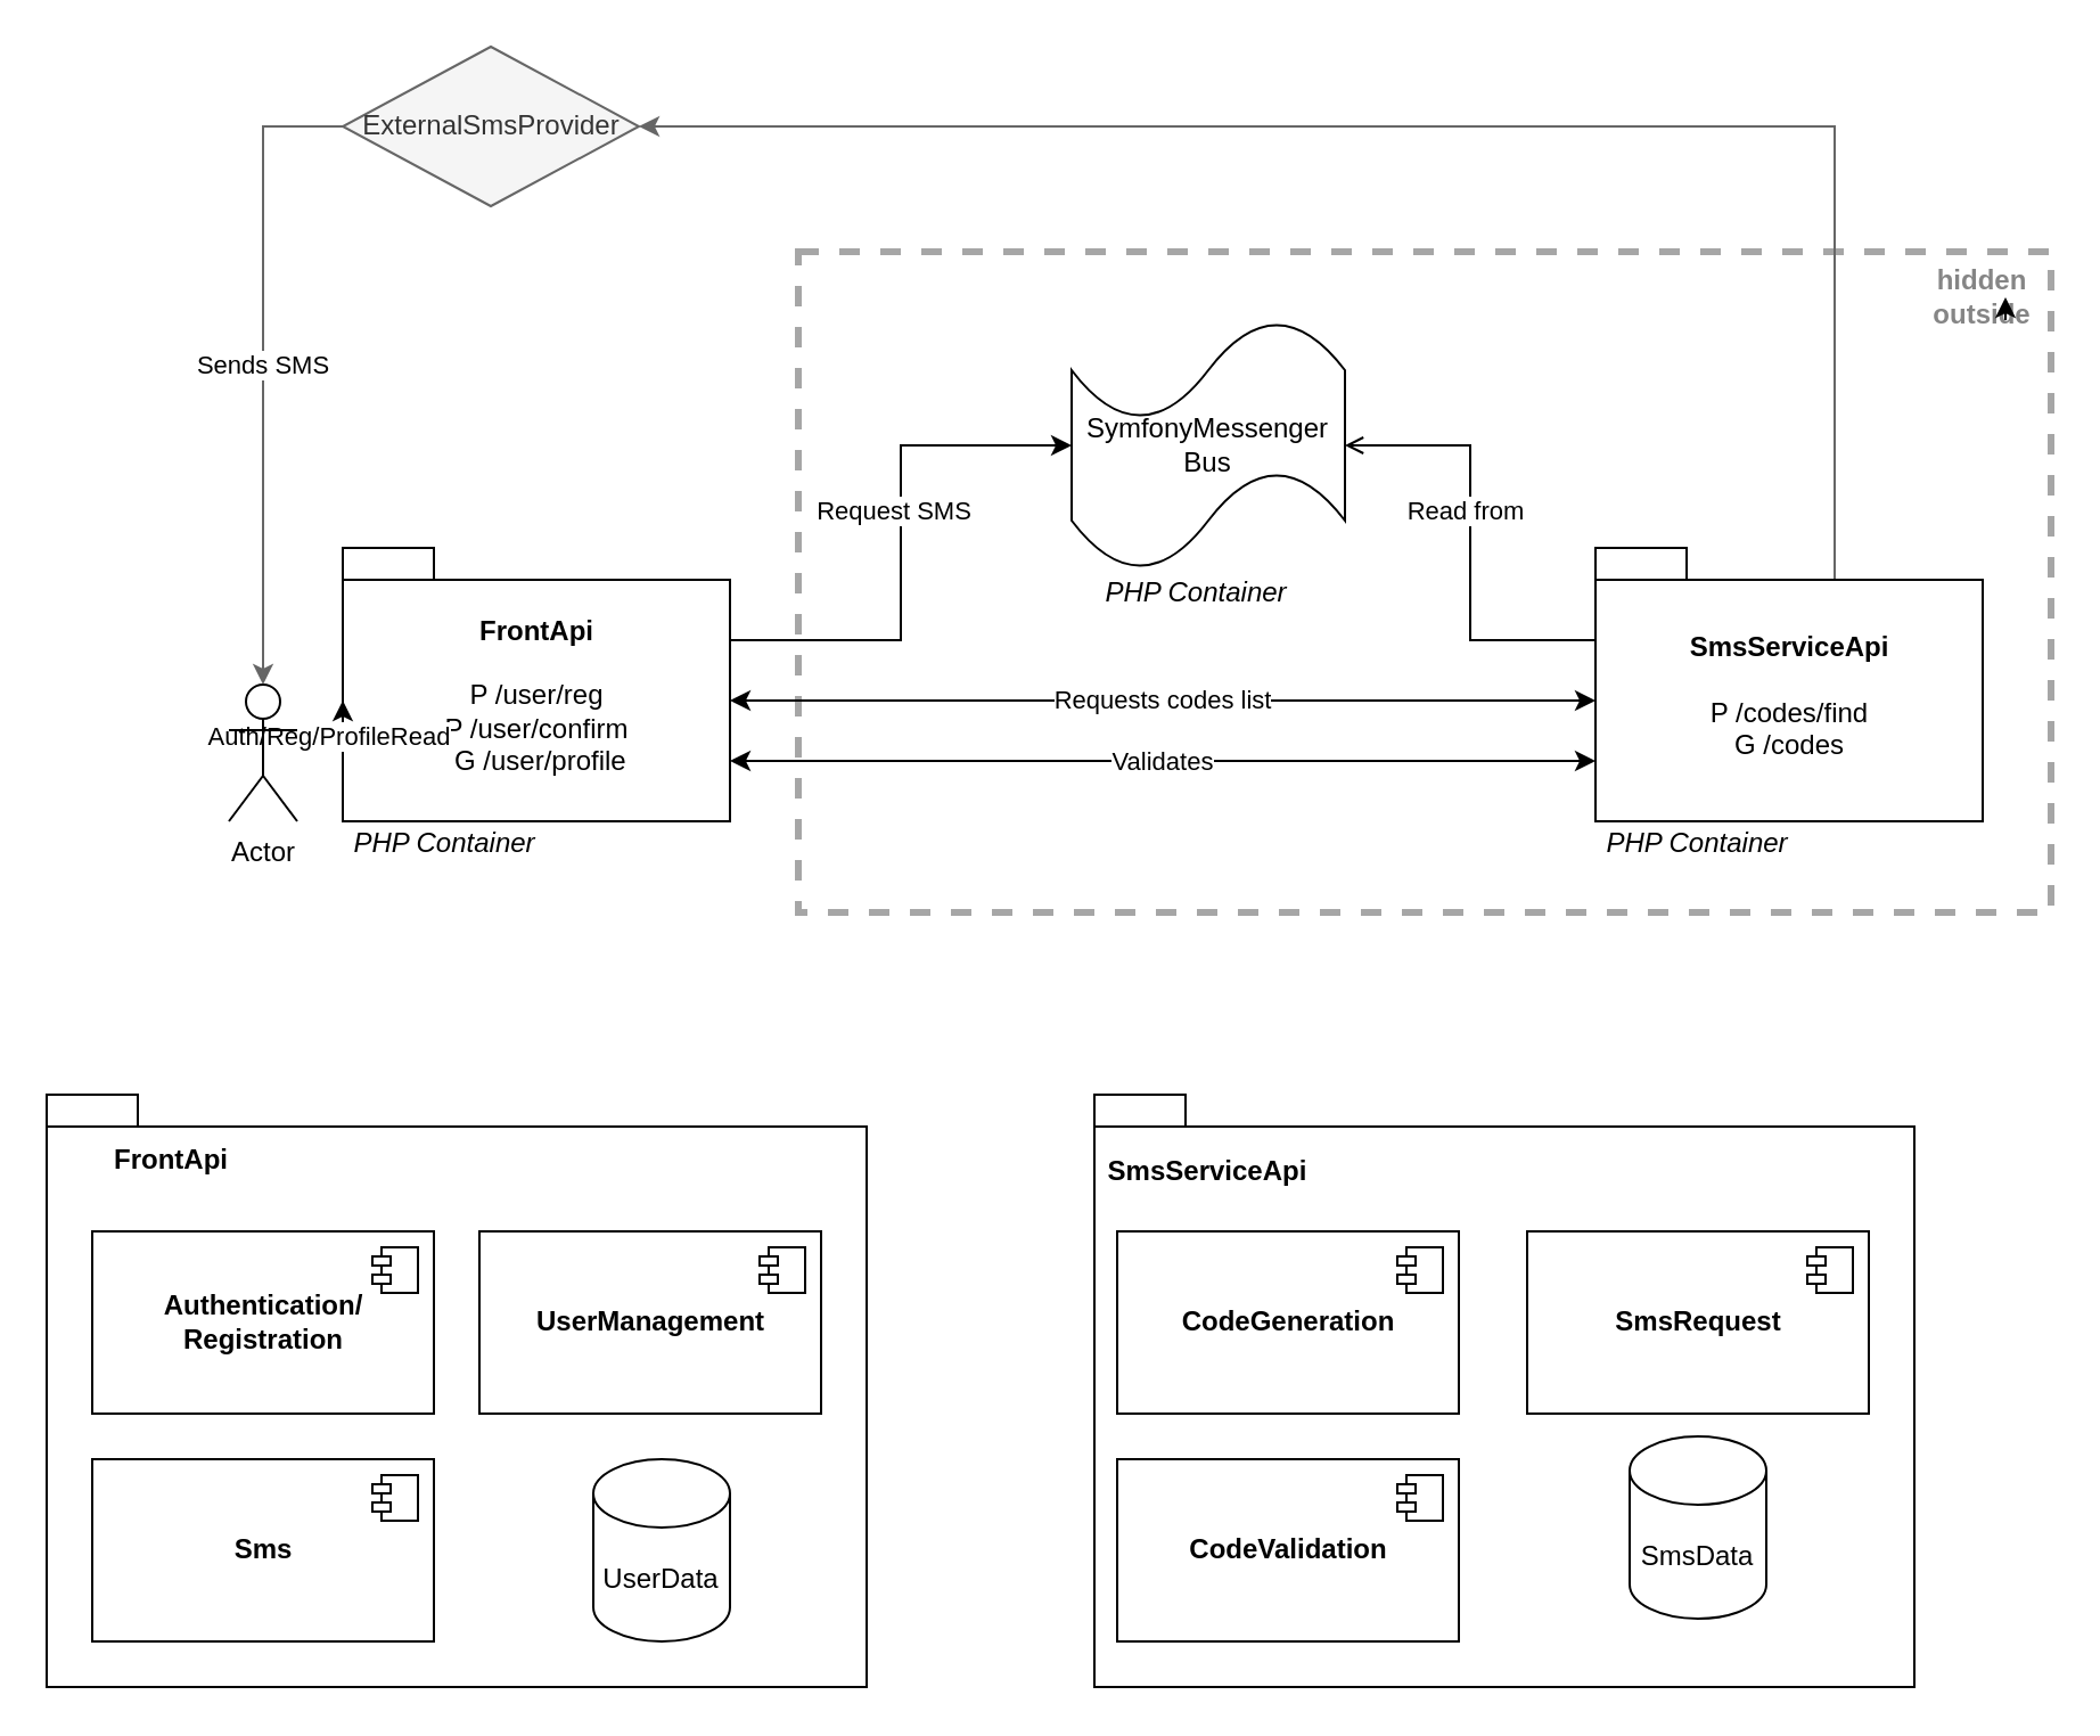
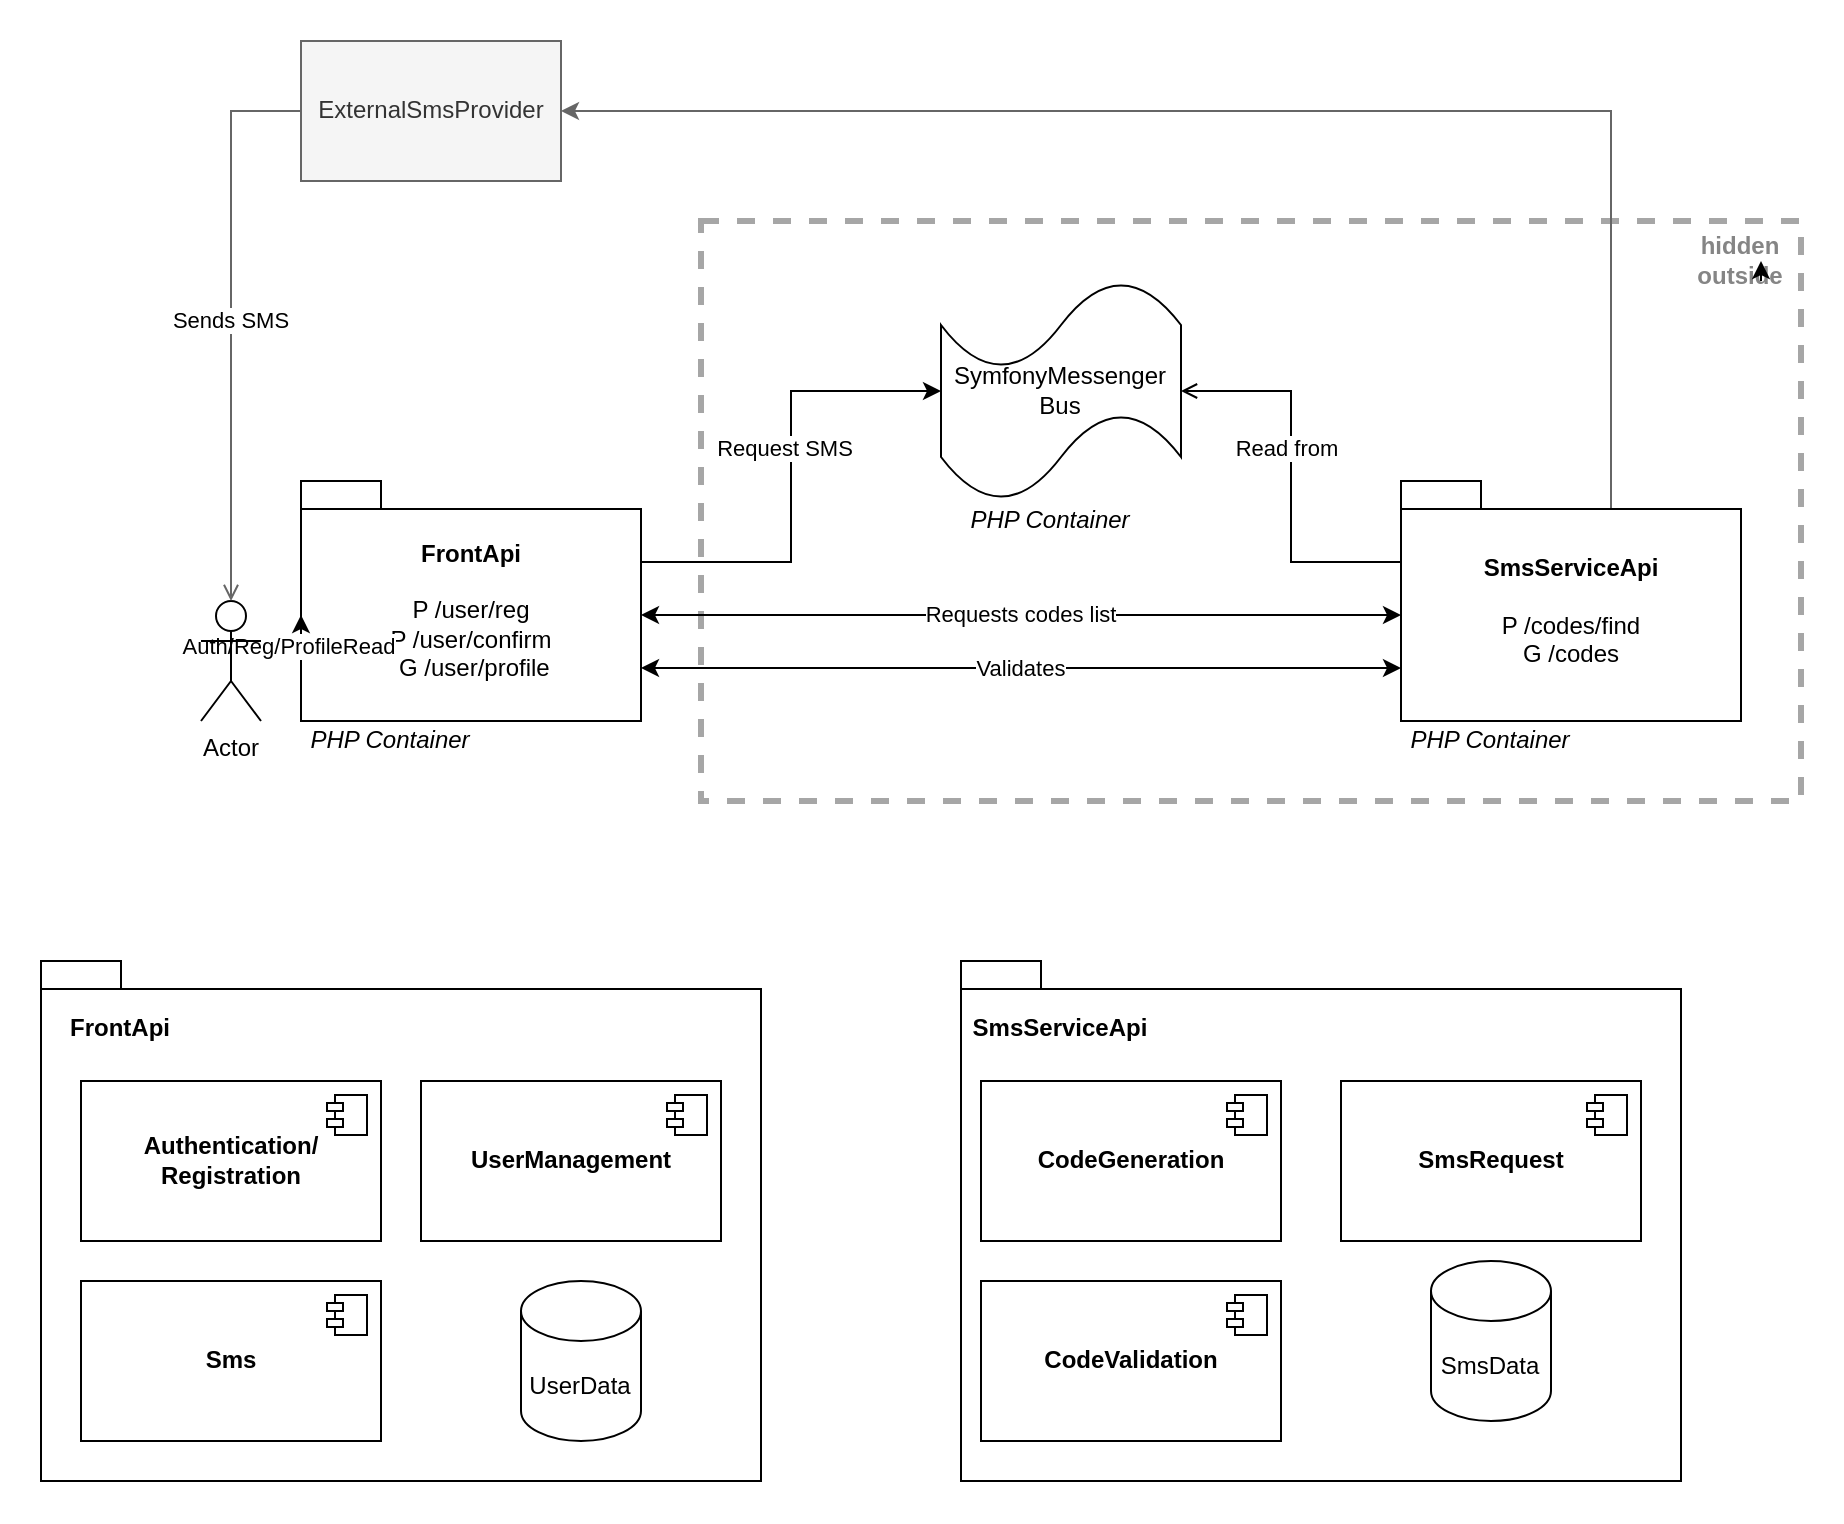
  <mxCell id="0" />
  <mxCell id="1" parent="0" />
  <mxCell id="2" value="" style="rounded=0;whiteSpace=wrap;html=1;fillColor=none;dashed=1;strokeWidth=3;strokeColor=#A6A6A6;" parent="1" vertex="1"><mxGeometry x="350" y="110" width="550" height="290" as="geometry" /></mxCell>
  <mxCell id="3" style="edgeStyle=orthogonalEdgeStyle;rounded=0;orthogonalLoop=1;jettySize=auto;html=1;exitX=0;exitY=0;exitDx=170;exitDy=40.5;exitPerimeter=0;" parent="1" source="6" target="17" edge="1"><mxGeometry relative="1" as="geometry"><mxPoint x="450" y="250" as="targetPoint" /></mxGeometry></mxCell>
  <mxCell id="4" value="Request SMS" style="edgeLabel;html=1;align=center;verticalAlign=middle;resizable=0;points=[];" parent="3" vertex="1" connectable="0"><mxGeometry x="0.118" y="4" relative="1" as="geometry"><mxPoint as="offset" /></mxGeometry></mxCell>
  <mxCell id="5" value="Validates" style="edgeStyle=orthogonalEdgeStyle;rounded=0;orthogonalLoop=1;jettySize=auto;html=1;exitX=0;exitY=0;exitDx=170;exitDy=93.5;exitPerimeter=0;entryX=0;entryY=0;entryDx=0;entryDy=93.5;entryPerimeter=0;startArrow=classic;startFill=1;" parent="1" source="6" target="10" edge="1"><mxGeometry relative="1" as="geometry" /></mxCell>
  <mxCell id="6" value="FrontApi&lt;br&gt;&lt;br&gt;&lt;span style=&quot;font-weight: normal&quot;&gt;P /user/reg&lt;br&gt;P /user/confirm&lt;br&gt;&amp;nbsp;G /user/profile&lt;br&gt;&lt;/span&gt;" style="shape=folder;fontStyle=1;spacingTop=10;tabWidth=40;tabHeight=14;tabPosition=left;html=1;" parent="1" vertex="1"><mxGeometry x="150" y="240" width="170" height="120" as="geometry" /></mxCell>
  <mxCell id="7" style="edgeStyle=orthogonalEdgeStyle;rounded=0;orthogonalLoop=1;jettySize=auto;html=1;entryX=1;entryY=0.5;entryDx=0;entryDy=0;exitX=0;exitY=0;exitDx=105;exitDy=14;exitPerimeter=0;fillColor=#f5f5f5;strokeColor=#666666;" parent="1" source="10" target="15" edge="1"><mxGeometry relative="1" as="geometry"><Array as="points"><mxPoint x="805" y="55" /></Array></mxGeometry></mxCell>
  <mxCell id="8" style="edgeStyle=orthogonalEdgeStyle;rounded=0;orthogonalLoop=1;jettySize=auto;html=1;entryX=1;entryY=0.5;entryDx=0;entryDy=0;entryPerimeter=0;startArrow=none;startFill=0;exitX=0;exitY=0;exitDx=0;exitDy=40.5;exitPerimeter=0;endArrow=open;" parent="1" source="10" target="17" edge="1"><mxGeometry relative="1" as="geometry" /></mxCell>
  <mxCell id="9" value="Read from" style="edgeLabel;html=1;align=center;verticalAlign=middle;resizable=0;points=[];" parent="8" vertex="1" connectable="0"><mxGeometry x="0.149" y="3" relative="1" as="geometry"><mxPoint as="offset" /></mxGeometry></mxCell>
  <mxCell id="10" value="SmsServiceApi&lt;br&gt;&lt;span style=&quot;font-weight: normal&quot;&gt;&lt;br&gt;P /codes/find&lt;br&gt;G /codes&lt;br&gt;&lt;/span&gt;" style="shape=folder;fontStyle=1;spacingTop=10;tabWidth=40;tabHeight=14;tabPosition=left;html=1;" parent="1" vertex="1"><mxGeometry x="700" y="240" width="170" height="120" as="geometry" /></mxCell>
  <mxCell id="11" style="edgeStyle=orthogonalEdgeStyle;rounded=0;orthogonalLoop=1;jettySize=auto;html=1;exitX=1;exitY=0.333;exitDx=0;exitDy=0;exitPerimeter=0;entryX=0;entryY=0;entryDx=0;entryDy=67;entryPerimeter=0;" parent="1" source="13" target="6" edge="1"><mxGeometry relative="1" as="geometry" /></mxCell>
  <mxCell id="12" value="Auth/Reg/ProfileRead" style="edgeLabel;html=1;align=center;verticalAlign=middle;resizable=0;points=[];" parent="11" vertex="1" connectable="0"><mxGeometry x="-0.164" y="-3" relative="1" as="geometry"><mxPoint as="offset" /></mxGeometry></mxCell>
  <mxCell id="13" value="Actor" style="shape=umlActor;verticalLabelPosition=bottom;verticalAlign=top;html=1;" parent="1" vertex="1"><mxGeometry x="100" y="300" width="30" height="60" as="geometry" /></mxCell>
- <mxCell id="14" value="Sends SMS" style="edgeStyle=orthogonalEdgeStyle;rounded=0;orthogonalLoop=1;jettySize=auto;html=1;entryX=0.5;entryY=0;entryDx=0;entryDy=0;entryPerimeter=0;fillColor=#f5f5f5;strokeColor=#666666;" parent="1" source="15" target="13" edge="1"><mxGeometry relative="1" as="geometry" /></mxCell>
- <mxCell id="15" value="ExternalSmsProvider" style="rhombus;html=1;fillColor=#f5f5f5;strokeColor=#666666;fontColor=#333333;" parent="1" vertex="1"><mxGeometry x="150" y="20" width="130" height="70" as="geometry" /></mxCell>
+ <mxCell id="14" value="Sends SMS" style="edgeStyle=orthogonalEdgeStyle;rounded=0;orthogonalLoop=1;jettySize=auto;html=1;entryX=0.5;entryY=0;entryDx=0;entryDy=0;entryPerimeter=0;fillColor=#f5f5f5;strokeColor=#666666;endArrow=open;" parent="1" source="15" target="13" edge="1"><mxGeometry relative="1" as="geometry" /></mxCell>
+ <mxCell id="15" value="ExternalSmsProvider" style="html=1;fillColor=#f5f5f5;strokeColor=#666666;fontColor=#333333;" parent="1" vertex="1"><mxGeometry x="150" y="20" width="130" height="70" as="geometry" /></mxCell>
  <mxCell id="16" value="Requests codes list" style="edgeStyle=orthogonalEdgeStyle;rounded=0;orthogonalLoop=1;jettySize=auto;html=1;exitX=0;exitY=0;exitDx=170;exitDy=67;exitPerimeter=0;entryX=0;entryY=0;entryDx=0;entryDy=67;entryPerimeter=0;startArrow=classic;startFill=1;" parent="1" source="6" target="10" edge="1"><mxGeometry relative="1" as="geometry"><mxPoint x="380" y="343.5" as="sourcePoint" /><mxPoint x="550" y="343.5" as="targetPoint" /></mxGeometry></mxCell>
  <mxCell id="17" value="SymfonyMessenger Bus" style="shape=tape;whiteSpace=wrap;html=1;" parent="1" vertex="1"><mxGeometry x="470" y="140" width="120" height="110" as="geometry" /></mxCell>
  <mxCell id="18" value="PHP Container" style="text;html=1;strokeColor=none;fillColor=none;align=center;verticalAlign=middle;whiteSpace=wrap;rounded=0;fontStyle=2" parent="1" vertex="1"><mxGeometry x="150" y="360" width="90" height="20" as="geometry" /></mxCell>
  <mxCell id="19" value="PHP Container" style="text;html=1;strokeColor=none;fillColor=none;align=center;verticalAlign=middle;whiteSpace=wrap;rounded=0;fontStyle=2" parent="1" vertex="1"><mxGeometry x="480" y="250" width="90" height="20" as="geometry" /></mxCell>
  <mxCell id="20" value="PHP Container" style="text;html=1;strokeColor=none;fillColor=none;align=center;verticalAlign=middle;whiteSpace=wrap;rounded=0;fontStyle=2" parent="1" vertex="1"><mxGeometry x="700" y="360" width="90" height="20" as="geometry" /></mxCell>
  <mxCell id="21" value="&lt;span style=&quot;font-weight: normal&quot;&gt;&lt;br&gt;&lt;/span&gt;" style="shape=folder;fontStyle=1;spacingTop=10;tabWidth=40;tabHeight=14;tabPosition=left;html=1;" parent="1" vertex="1"><mxGeometry x="20" y="480" width="360" height="260" as="geometry" /></mxCell>
- <mxCell id="22" value="FrontApi" style="text;align=center;fontStyle=1;verticalAlign=middle;spacingLeft=3;spacingRight=3;strokeColor=none;rotatable=0;points=[[0,0.5],[1,0.5]];portConstraint=eastwest;" parent="1" vertex="1"><mxGeometry x="35" y="495" width="80" height="26" as="geometry" /></mxCell>
+ <mxCell id="22" value="FrontApi" style="text;align=center;fontStyle=1;verticalAlign=middle;spacingLeft=3;spacingRight=3;strokeColor=none;rotatable=0;points=[[0,0.5],[1,0.5]];portConstraint=eastwest;" parent="1" vertex="1"><mxGeometry x="20" y="500" width="80" height="26" as="geometry" /></mxCell>
  <mxCell id="23" value="&lt;b&gt;Authentication/&lt;br&gt;Registration&lt;/b&gt;" style="html=1;dropTarget=0;" parent="1" vertex="1"><mxGeometry x="40" y="540" width="150" height="80" as="geometry" /></mxCell>
  <mxCell id="24" value="" style="shape=module;jettyWidth=8;jettyHeight=4;" parent="23" vertex="1"><mxGeometry x="1" width="20" height="20" relative="1" as="geometry"><mxPoint x="-27" y="7" as="offset" /></mxGeometry></mxCell>
  <mxCell id="25" value="&lt;b&gt;UserManagement&lt;/b&gt;" style="html=1;dropTarget=0;" parent="1" vertex="1"><mxGeometry x="210" y="540" width="150" height="80" as="geometry" /></mxCell>
  <mxCell id="26" value="" style="shape=module;jettyWidth=8;jettyHeight=4;" parent="25" vertex="1"><mxGeometry x="1" width="20" height="20" relative="1" as="geometry"><mxPoint x="-27" y="7" as="offset" /></mxGeometry></mxCell>
  <mxCell id="27" value="UserData" style="shape=cylinder3;whiteSpace=wrap;html=1;boundedLbl=1;backgroundOutline=1;size=15;" parent="1" vertex="1"><mxGeometry x="260" y="640" width="60" height="80" as="geometry" /></mxCell>
  <mxCell id="28" value="&lt;span style=&quot;font-weight: normal&quot;&gt;&lt;br&gt;&lt;/span&gt;" style="shape=folder;fontStyle=1;spacingTop=10;tabWidth=40;tabHeight=14;tabPosition=left;html=1;" parent="1" vertex="1"><mxGeometry x="480" y="480" width="360" height="260" as="geometry" /></mxCell>
  <mxCell id="29" value="SmsServiceApi" style="text;align=center;fontStyle=1;verticalAlign=middle;spacingLeft=3;spacingRight=3;strokeColor=none;rotatable=0;points=[[0,0.5],[1,0.5]];portConstraint=eastwest;" parent="1" vertex="1"><mxGeometry x="490" y="500" width="80" height="26" as="geometry" /></mxCell>
  <mxCell id="30" value="&lt;b&gt;CodeGeneration&lt;/b&gt;" style="html=1;dropTarget=0;" parent="1" vertex="1"><mxGeometry x="490" y="540" width="150" height="80" as="geometry" /></mxCell>
  <mxCell id="31" value="" style="shape=module;jettyWidth=8;jettyHeight=4;" parent="30" vertex="1"><mxGeometry x="1" width="20" height="20" relative="1" as="geometry"><mxPoint x="-27" y="7" as="offset" /></mxGeometry></mxCell>
  <mxCell id="32" value="&lt;b&gt;SmsRequest&lt;/b&gt;" style="html=1;dropTarget=0;" parent="1" vertex="1"><mxGeometry x="670" y="540" width="150" height="80" as="geometry" /></mxCell>
  <mxCell id="33" value="" style="shape=module;jettyWidth=8;jettyHeight=4;" parent="32" vertex="1"><mxGeometry x="1" width="20" height="20" relative="1" as="geometry"><mxPoint x="-27" y="7" as="offset" /></mxGeometry></mxCell>
  <mxCell id="34" value="&lt;b&gt;CodeValidation&lt;/b&gt;" style="html=1;dropTarget=0;" parent="1" vertex="1"><mxGeometry x="490" y="640" width="150" height="80" as="geometry" /></mxCell>
  <mxCell id="35" value="" style="shape=module;jettyWidth=8;jettyHeight=4;" parent="34" vertex="1"><mxGeometry x="1" width="20" height="20" relative="1" as="geometry"><mxPoint x="-27" y="7" as="offset" /></mxGeometry></mxCell>
  <mxCell id="36" value="SmsData" style="shape=cylinder3;whiteSpace=wrap;html=1;boundedLbl=1;backgroundOutline=1;size=15;" parent="1" vertex="1"><mxGeometry x="715" y="630" width="60" height="80" as="geometry" /></mxCell>
  <mxCell id="37" value="&lt;b&gt;Sms&lt;/b&gt;" style="html=1;dropTarget=0;" parent="1" vertex="1"><mxGeometry x="40" y="640" width="150" height="80" as="geometry" /></mxCell>
  <mxCell id="38" value="" style="shape=module;jettyWidth=8;jettyHeight=4;" parent="37" vertex="1"><mxGeometry x="1" width="20" height="20" relative="1" as="geometry"><mxPoint x="-27" y="7" as="offset" /></mxGeometry></mxCell>
  <mxCell id="39" value="hidden&lt;br&gt;outside" style="text;html=1;strokeColor=none;fillColor=none;align=center;verticalAlign=middle;whiteSpace=wrap;rounded=0;dashed=1;fontStyle=1;fontColor=#858585;" parent="1" vertex="1"><mxGeometry x="850" y="120" width="40" height="20" as="geometry" /></mxCell>
  <mxCell id="40" style="edgeStyle=orthogonalEdgeStyle;rounded=0;orthogonalLoop=1;jettySize=auto;html=1;exitX=0.75;exitY=1;exitDx=0;exitDy=0;entryX=0.75;entryY=0.5;entryDx=0;entryDy=0;entryPerimeter=0;fontColor=#858585;startArrow=none;startFill=0;fontStyle=2" parent="1" source="39" target="39" edge="1"><mxGeometry relative="1" as="geometry" /></mxCell>
